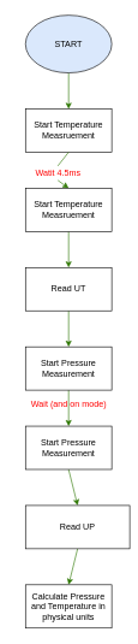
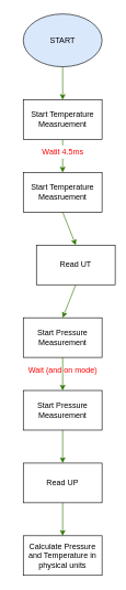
  <mxCell id="0" />
  <mxCell id="1" parent="0" />
  <mxCell id="2" style="edgeStyle=orthogonalEdgeStyle;rounded=0;orthogonalLoop=1;jettySize=auto;html=1;exitX=0.5;exitY=1;exitDx=0;exitDy=0;entryX=0.5;entryY=0;entryDx=0;entryDy=0;fillColor=#60a917;strokeColor=#2D7600;noEdgeStyle=1;" parent="1" source="3" target="5" edge="1"><mxGeometry relative="1" as="geometry" /></mxCell>
  <mxCell id="3" value="START" style="ellipse;whiteSpace=wrap;html=1;fillColor=#dae8fc;" parent="1" vertex="1"><mxGeometry x="35" y="20" width="120" height="80" as="geometry" /></mxCell>
  <mxCell id="4" style="edgeStyle=orthogonalEdgeStyle;rounded=0;orthogonalLoop=1;jettySize=auto;html=1;exitX=0.5;exitY=1;exitDx=0;exitDy=0;entryX=0.5;entryY=0;entryDx=0;entryDy=0;fillColor=#60a917;strokeColor=#2D7600;noEdgeStyle=1;startArrow=none;" parent="1" source="18" target="7" edge="1"><mxGeometry relative="1" as="geometry" /></mxCell>
  <mxCell id="5" value="Start Temperature Measruement" style="rounded=0;whiteSpace=wrap;html=1;" parent="1" vertex="1"><mxGeometry x="35" y="150" width="120" height="60" as="geometry" /></mxCell>
  <mxCell id="6" style="edgeStyle=orthogonalEdgeStyle;rounded=0;orthogonalLoop=1;jettySize=auto;html=1;exitX=0.5;exitY=1;exitDx=0;exitDy=0;entryX=0.5;entryY=0;entryDx=0;entryDy=0;fillColor=#60a917;strokeColor=#2D7600;noEdgeStyle=1;" parent="1" source="7" target="9" edge="1"><mxGeometry relative="1" as="geometry" /></mxCell>
  <mxCell id="7" value="Start Temperature Measruement" style="rounded=0;whiteSpace=wrap;html=1;" parent="1" vertex="1"><mxGeometry x="35" y="260" width="120" height="60" as="geometry" /></mxCell>
  <mxCell id="8" style="edgeStyle=orthogonalEdgeStyle;rounded=0;orthogonalLoop=1;jettySize=auto;html=1;exitX=0.5;exitY=1;exitDx=0;exitDy=0;entryX=0.5;entryY=0;entryDx=0;entryDy=0;fillColor=#60a917;strokeColor=#2D7600;noEdgeStyle=1;" parent="1" source="9" target="11" edge="1"><mxGeometry relative="1" as="geometry" /></mxCell>
- <mxCell id="9" value="Read UT" style="rounded=0;whiteSpace=wrap;html=1;" parent="1" vertex="1"><mxGeometry x="35" y="370" width="120" height="60" as="geometry" /></mxCell>
+ <mxCell id="9" value="Read UT" style="rounded=0;whiteSpace=wrap;html=1;" parent="1" vertex="1"><mxGeometry x="55" y="370" width="120" height="60" as="geometry" /></mxCell>
  <mxCell id="10" style="edgeStyle=orthogonalEdgeStyle;rounded=0;orthogonalLoop=1;jettySize=auto;html=1;exitX=0.5;exitY=1;exitDx=0;exitDy=0;entryX=0.5;entryY=0;entryDx=0;entryDy=0;fillColor=#60a917;strokeColor=#2D7600;noEdgeStyle=1;" parent="1" source="11" target="13" edge="1"><mxGeometry relative="1" as="geometry" /></mxCell>
  <mxCell id="11" value="Start Pressure Measurement" style="rounded=0;whiteSpace=wrap;html=1;" parent="1" vertex="1"><mxGeometry x="35" y="480" width="120" height="60" as="geometry" /></mxCell>
  <mxCell id="12" style="edgeStyle=orthogonalEdgeStyle;rounded=0;orthogonalLoop=1;jettySize=auto;html=1;exitX=0.5;exitY=1;exitDx=0;exitDy=0;entryX=0.5;entryY=0;entryDx=0;entryDy=0;fillColor=#60a917;strokeColor=#2D7600;noEdgeStyle=1;" parent="1" source="13" target="16" edge="1"><mxGeometry relative="1" as="geometry" /></mxCell>
  <mxCell id="13" value="Start Pressure Measurement" style="rounded=0;whiteSpace=wrap;html=1;" parent="1" vertex="1"><mxGeometry x="35" y="590" width="120" height="60" as="geometry" /></mxCell>
  <mxCell id="14" value="&lt;font color=&quot;#ff0000&quot;&gt;Wait (and on mode)&lt;/font&gt;" style="text;html=1;align=center;verticalAlign=middle;resizable=0;points=[];autosize=1;strokeColor=none;" parent="1" vertex="1"><mxGeometry x="20" y="549" width="150" height="20" as="geometry" /></mxCell>
  <mxCell id="15" style="edgeStyle=orthogonalEdgeStyle;rounded=0;orthogonalLoop=1;jettySize=auto;html=1;exitX=0.5;exitY=1;exitDx=0;exitDy=0;entryX=0.5;entryY=0;entryDx=0;entryDy=0;fillColor=#60a917;strokeColor=#2D7600;noEdgeStyle=1;" parent="1" source="16" target="17" edge="1"><mxGeometry relative="1" as="geometry" /></mxCell>
- <mxCell id="16" value="Read UP" style="rounded=0;whiteSpace=wrap;html=1;" parent="1" vertex="1"><mxGeometry x="35" y="700" width="145" height="60" as="geometry" /></mxCell>
+ <mxCell id="16" value="Read UP" style="rounded=0;whiteSpace=wrap;html=1;" parent="1" vertex="1"><mxGeometry x="35" y="700" width="120" height="60" as="geometry" /></mxCell>
  <mxCell id="17" value="Calculate Pressure and Temperature in physical units" style="rounded=0;whiteSpace=wrap;html=1;" parent="1" vertex="1"><mxGeometry x="35" y="810" width="120" height="60" as="geometry" /></mxCell>
- <mxCell id="18" value="&lt;font color=&quot;#ff0000&quot;&gt;Watit 4.5ms&lt;/font&gt;" style="text;html=1;align=center;verticalAlign=middle;resizable=0;points=[];autosize=1;strokeColor=none;" parent="1" vertex="1"><mxGeometry x="40" y="229" width="80" height="20" as="geometry" /></mxCell>
+ <mxCell id="18" value="&lt;font color=&quot;#ff0000&quot;&gt;Watit 4.5ms&lt;/font&gt;" style="text;html=1;align=center;verticalAlign=middle;resizable=0;points=[];autosize=1;strokeColor=none;" parent="1" vertex="1"><mxGeometry x="55" y="219" width="80" height="20" as="geometry" /></mxCell>
  <mxCell id="19" value="" style="edgeStyle=orthogonalEdgeStyle;rounded=0;orthogonalLoop=1;jettySize=auto;html=1;exitX=0.5;exitY=1;exitDx=0;exitDy=0;entryX=0.5;entryY=0;entryDx=0;entryDy=0;fillColor=#60a917;strokeColor=#2D7600;noEdgeStyle=1;endArrow=none;" edge="1" parent="1" source="5" target="18"><mxGeometry relative="1" as="geometry"><mxPoint x="95" y="210" as="sourcePoint" /><mxPoint x="95" y="260" as="targetPoint" /></mxGeometry></mxCell>
